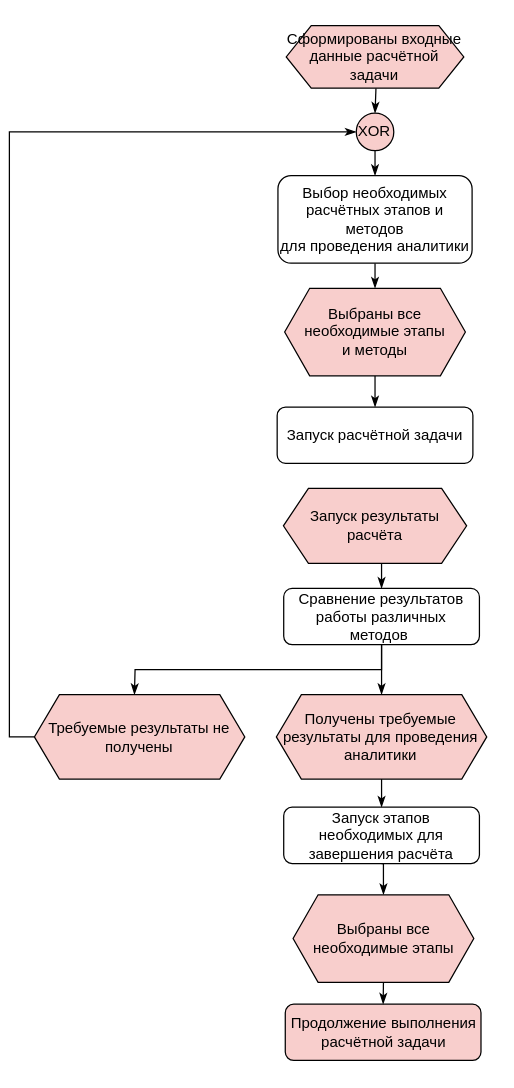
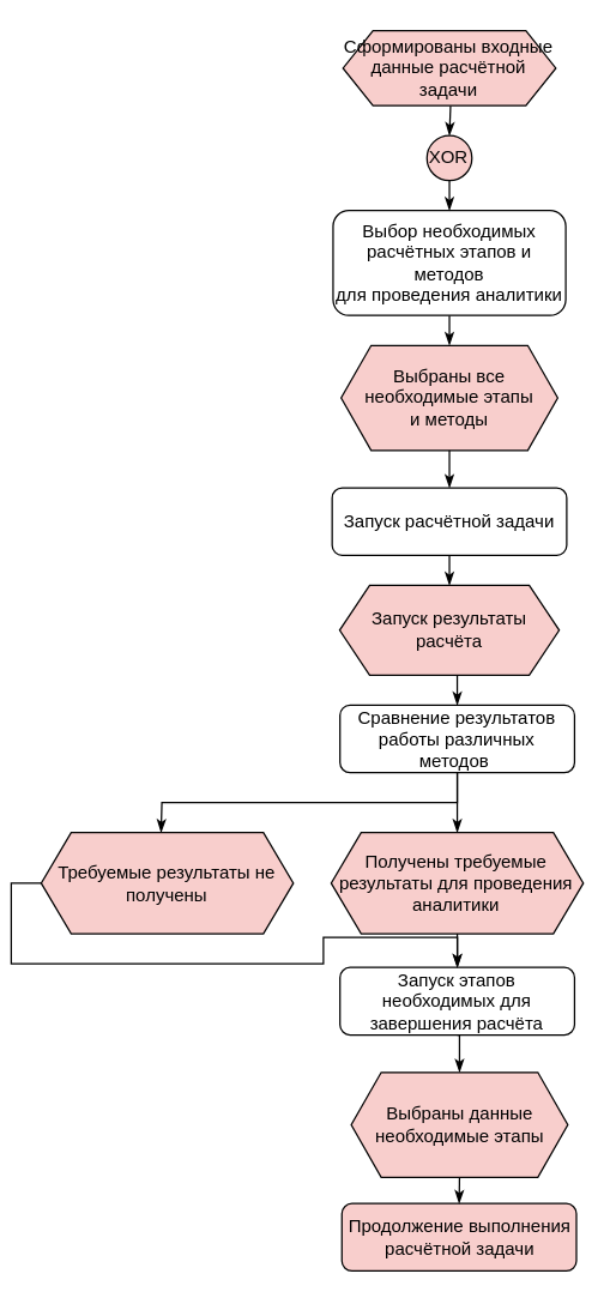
  <mxCell id="0" />
  <mxCell id="1" parent="0" />
  <mxCell id="2" style="edgeStyle=orthogonalEdgeStyle;rounded=0;orthogonalLoop=1;jettySize=auto;html=1;exitX=0.5;exitY=1;exitDx=0;exitDy=0;entryX=0.5;entryY=0;entryDx=0;entryDy=0;endArrow=classicThin;endFill=1;" edge="1" parent="1" target="25"><mxGeometry relative="1" as="geometry"><mxPoint x="293.13" y="70" as="sourcePoint" /></mxGeometry></mxCell>
  <mxCell id="3" value="Сформированы входные данные расчётной задачи" style="shape=hexagon;perimeter=hexagonPerimeter2;whiteSpace=wrap;html=1;fixedSize=1;fillColor=#F8CECC;" vertex="1" parent="1"><mxGeometry x="221.38" y="20" width="142" height="50" as="geometry" /></mxCell>
  <mxCell id="4" style="edgeStyle=orthogonalEdgeStyle;rounded=0;orthogonalLoop=1;jettySize=auto;html=1;exitX=0.5;exitY=1;exitDx=0;exitDy=0;entryX=0.5;entryY=0;entryDx=0;entryDy=0;endArrow=classicThin;endFill=1;" edge="1" parent="1" source="5" target="10"><mxGeometry relative="1" as="geometry" /></mxCell>
  <mxCell id="5" value="Выбор&amp;nbsp;необходимых&lt;br&gt;расчётных этапов и методов&lt;br&gt;для проведения аналитики" style="rounded=1;whiteSpace=wrap;html=1;" vertex="1" parent="1"><mxGeometry x="214.75" y="140" width="155.25" height="70" as="geometry" /></mxCell>
  <mxCell id="6" style="edgeStyle=orthogonalEdgeStyle;rounded=0;orthogonalLoop=1;jettySize=auto;html=1;exitX=0.5;exitY=1;exitDx=0;exitDy=0;entryX=0.5;entryY=0;entryDx=0;entryDy=0;endArrow=classicThin;endFill=1;" edge="1" parent="1" source="8" target="12"><mxGeometry relative="1" as="geometry" /></mxCell>
  <mxCell id="7" style="edgeStyle=orthogonalEdgeStyle;rounded=0;orthogonalLoop=1;jettySize=auto;html=1;exitX=0.5;exitY=1;exitDx=0;exitDy=0;endArrow=classicThin;endFill=1;" edge="1" parent="1" source="8"><mxGeometry relative="1" as="geometry"><mxPoint x="100.003" y="555" as="targetPoint" /></mxGeometry></mxCell>
  <mxCell id="8" value="Сравнение результатов&lt;br&gt;работы различных методов&amp;nbsp;" style="rounded=1;whiteSpace=wrap;html=1;" vertex="1" parent="1"><mxGeometry x="219.36" y="470" width="156.5" height="45" as="geometry" /></mxCell>
  <mxCell id="9" style="edgeStyle=orthogonalEdgeStyle;rounded=0;orthogonalLoop=1;jettySize=auto;html=1;exitX=0.5;exitY=1;exitDx=0;exitDy=0;entryX=0.5;entryY=0;entryDx=0;entryDy=0;endArrow=classicThin;endFill=1;" edge="1" parent="1" source="10" target="19"><mxGeometry relative="1" as="geometry" /></mxCell>
  <mxCell id="10" value="Выбраны все необходимые этапы&lt;br&gt;и методы" style="shape=hexagon;perimeter=hexagonPerimeter2;whiteSpace=wrap;html=1;fixedSize=1;fillColor=#F8CECC;" vertex="1" parent="1"><mxGeometry x="220.13" y="230" width="144.5" height="70" as="geometry" /></mxCell>
  <mxCell id="11" style="edgeStyle=orthogonalEdgeStyle;rounded=0;orthogonalLoop=1;jettySize=auto;html=1;exitX=0.5;exitY=1;exitDx=0;exitDy=0;entryX=0.5;entryY=0;entryDx=0;entryDy=0;endArrow=classicThin;endFill=1;" edge="1" parent="1" source="12" target="14"><mxGeometry relative="1" as="geometry" /></mxCell>
  <mxCell id="12" value="Получены требуемые результаты для проведения аналитики" style="shape=hexagon;perimeter=hexagonPerimeter2;whiteSpace=wrap;html=1;fixedSize=1;fillColor=#F8CECC;" vertex="1" parent="1"><mxGeometry x="213.48" y="555" width="168.25" height="67.5" as="geometry" /></mxCell>
  <mxCell id="13" style="edgeStyle=orthogonalEdgeStyle;rounded=0;orthogonalLoop=1;jettySize=auto;html=1;exitX=0.5;exitY=1;exitDx=0;exitDy=0;entryX=0.5;entryY=0;entryDx=0;entryDy=0;endArrow=classicThin;endFill=1;" edge="1" parent="1" source="14" target="21"><mxGeometry relative="1" as="geometry" /></mxCell>
  <mxCell id="14" value="Запуск этапов необходимых для завершения расчёта" style="rounded=1;whiteSpace=wrap;html=1;" vertex="1" parent="1"><mxGeometry x="219.36" y="645" width="156.5" height="45" as="geometry" /></mxCell>
  <mxCell id="15" value="Продолжение выполнения расчётной задачи" style="rounded=1;whiteSpace=wrap;html=1;fillColor=#f8cecc;" vertex="1" parent="1"><mxGeometry x="220.61" y="802.5" width="156.5" height="45" as="geometry" /></mxCell>
  <mxCell id="16" style="edgeStyle=orthogonalEdgeStyle;rounded=0;orthogonalLoop=1;jettySize=auto;html=1;exitX=0.5;exitY=1;exitDx=0;exitDy=0;entryX=0.5;entryY=0;entryDx=0;entryDy=0;endArrow=classicThin;endFill=1;" edge="1" parent="1" source="17" target="8"><mxGeometry relative="1" as="geometry" /></mxCell>
  <mxCell id="17" value="Запуск результаты расчёта" style="shape=hexagon;perimeter=hexagonPerimeter2;whiteSpace=wrap;html=1;fixedSize=1;fillColor=#F8CECC;" vertex="1" parent="1"><mxGeometry x="219.13" y="390" width="146.5" height="60" as="geometry" /></mxCell>
+ <mxCell id="18" style="edgeStyle=orthogonalEdgeStyle;rounded=0;orthogonalLoop=1;jettySize=auto;html=1;exitX=0.5;exitY=1;exitDx=0;exitDy=0;entryX=0.5;entryY=0;entryDx=0;entryDy=0;endArrow=classicThin;endFill=1;" edge="1" parent="1" source="19" target="17"><mxGeometry relative="1" as="geometry" /></mxCell>
  <mxCell id="19" value="Запуск расчётной задачи" style="rounded=1;whiteSpace=wrap;html=1;" vertex="1" parent="1"><mxGeometry x="214.13" y="325" width="156.5" height="45" as="geometry" /></mxCell>
  <mxCell id="20" style="edgeStyle=orthogonalEdgeStyle;rounded=0;orthogonalLoop=1;jettySize=auto;html=1;exitX=0.5;exitY=1;exitDx=0;exitDy=0;entryX=0.5;entryY=0;entryDx=0;entryDy=0;endArrow=classicThin;endFill=1;" edge="1" parent="1" source="21" target="15"><mxGeometry relative="1" as="geometry" /></mxCell>
- <mxCell id="21" value="Выбраны все необходимые этапы" style="shape=hexagon;perimeter=hexagonPerimeter2;whiteSpace=wrap;html=1;fixedSize=1;fillColor=#F8CECC;" vertex="1" parent="1"><mxGeometry x="226.86" y="715" width="144.5" height="70" as="geometry" /></mxCell>
- <mxCell id="22" style="edgeStyle=orthogonalEdgeStyle;rounded=0;orthogonalLoop=1;jettySize=auto;html=1;exitX=0;exitY=0.5;exitDx=0;exitDy=0;endArrow=classicThin;endFill=1;entryX=0;entryY=0.5;entryDx=0;entryDy=0;" edge="1" parent="1" source="23" target="25"><mxGeometry relative="1" as="geometry"><mxPoint x="30" y="450" as="targetPoint" /></mxGeometry></mxCell>
+ <mxCell id="21" value="Выбраны данные необходимые этапы" style="shape=hexagon;perimeter=hexagonPerimeter2;whiteSpace=wrap;html=1;fixedSize=1;fillColor=#F8CECC;" vertex="1" parent="1"><mxGeometry x="226.86" y="715" width="144.5" height="70" as="geometry" /></mxCell>
+ <mxCell id="22" style="edgeStyle=orthogonalEdgeStyle;rounded=0;orthogonalLoop=1;jettySize=auto;html=1;exitX=0;exitY=0.5;exitDx=0;exitDy=0;endArrow=classicThin;endFill=1;" edge="1" parent="1" source="23" target="14"><mxGeometry relative="1" as="geometry"><mxPoint x="30" y="450" as="targetPoint" /></mxGeometry></mxCell>
  <mxCell id="23" value="Требуемые результаты не получены" style="shape=hexagon;perimeter=hexagonPerimeter2;whiteSpace=wrap;html=1;fixedSize=1;fillColor=#F8CECC;" vertex="1" parent="1"><mxGeometry x="20" y="555" width="168.25" height="67.5" as="geometry" /></mxCell>
  <mxCell id="24" style="edgeStyle=orthogonalEdgeStyle;rounded=0;orthogonalLoop=1;jettySize=auto;html=1;exitX=0.5;exitY=1;exitDx=0;exitDy=0;entryX=0.5;entryY=0;entryDx=0;entryDy=0;endArrow=classicThin;endFill=1;" edge="1" parent="1" source="25" target="5"><mxGeometry relative="1" as="geometry" /></mxCell>
  <mxCell id="25" value="XOR" style="ellipse;whiteSpace=wrap;html=1;aspect=fixed;fillColor=#f8cecc;" vertex="1" parent="1"><mxGeometry x="277.38" y="90" width="30" height="30" as="geometry" /></mxCell>
